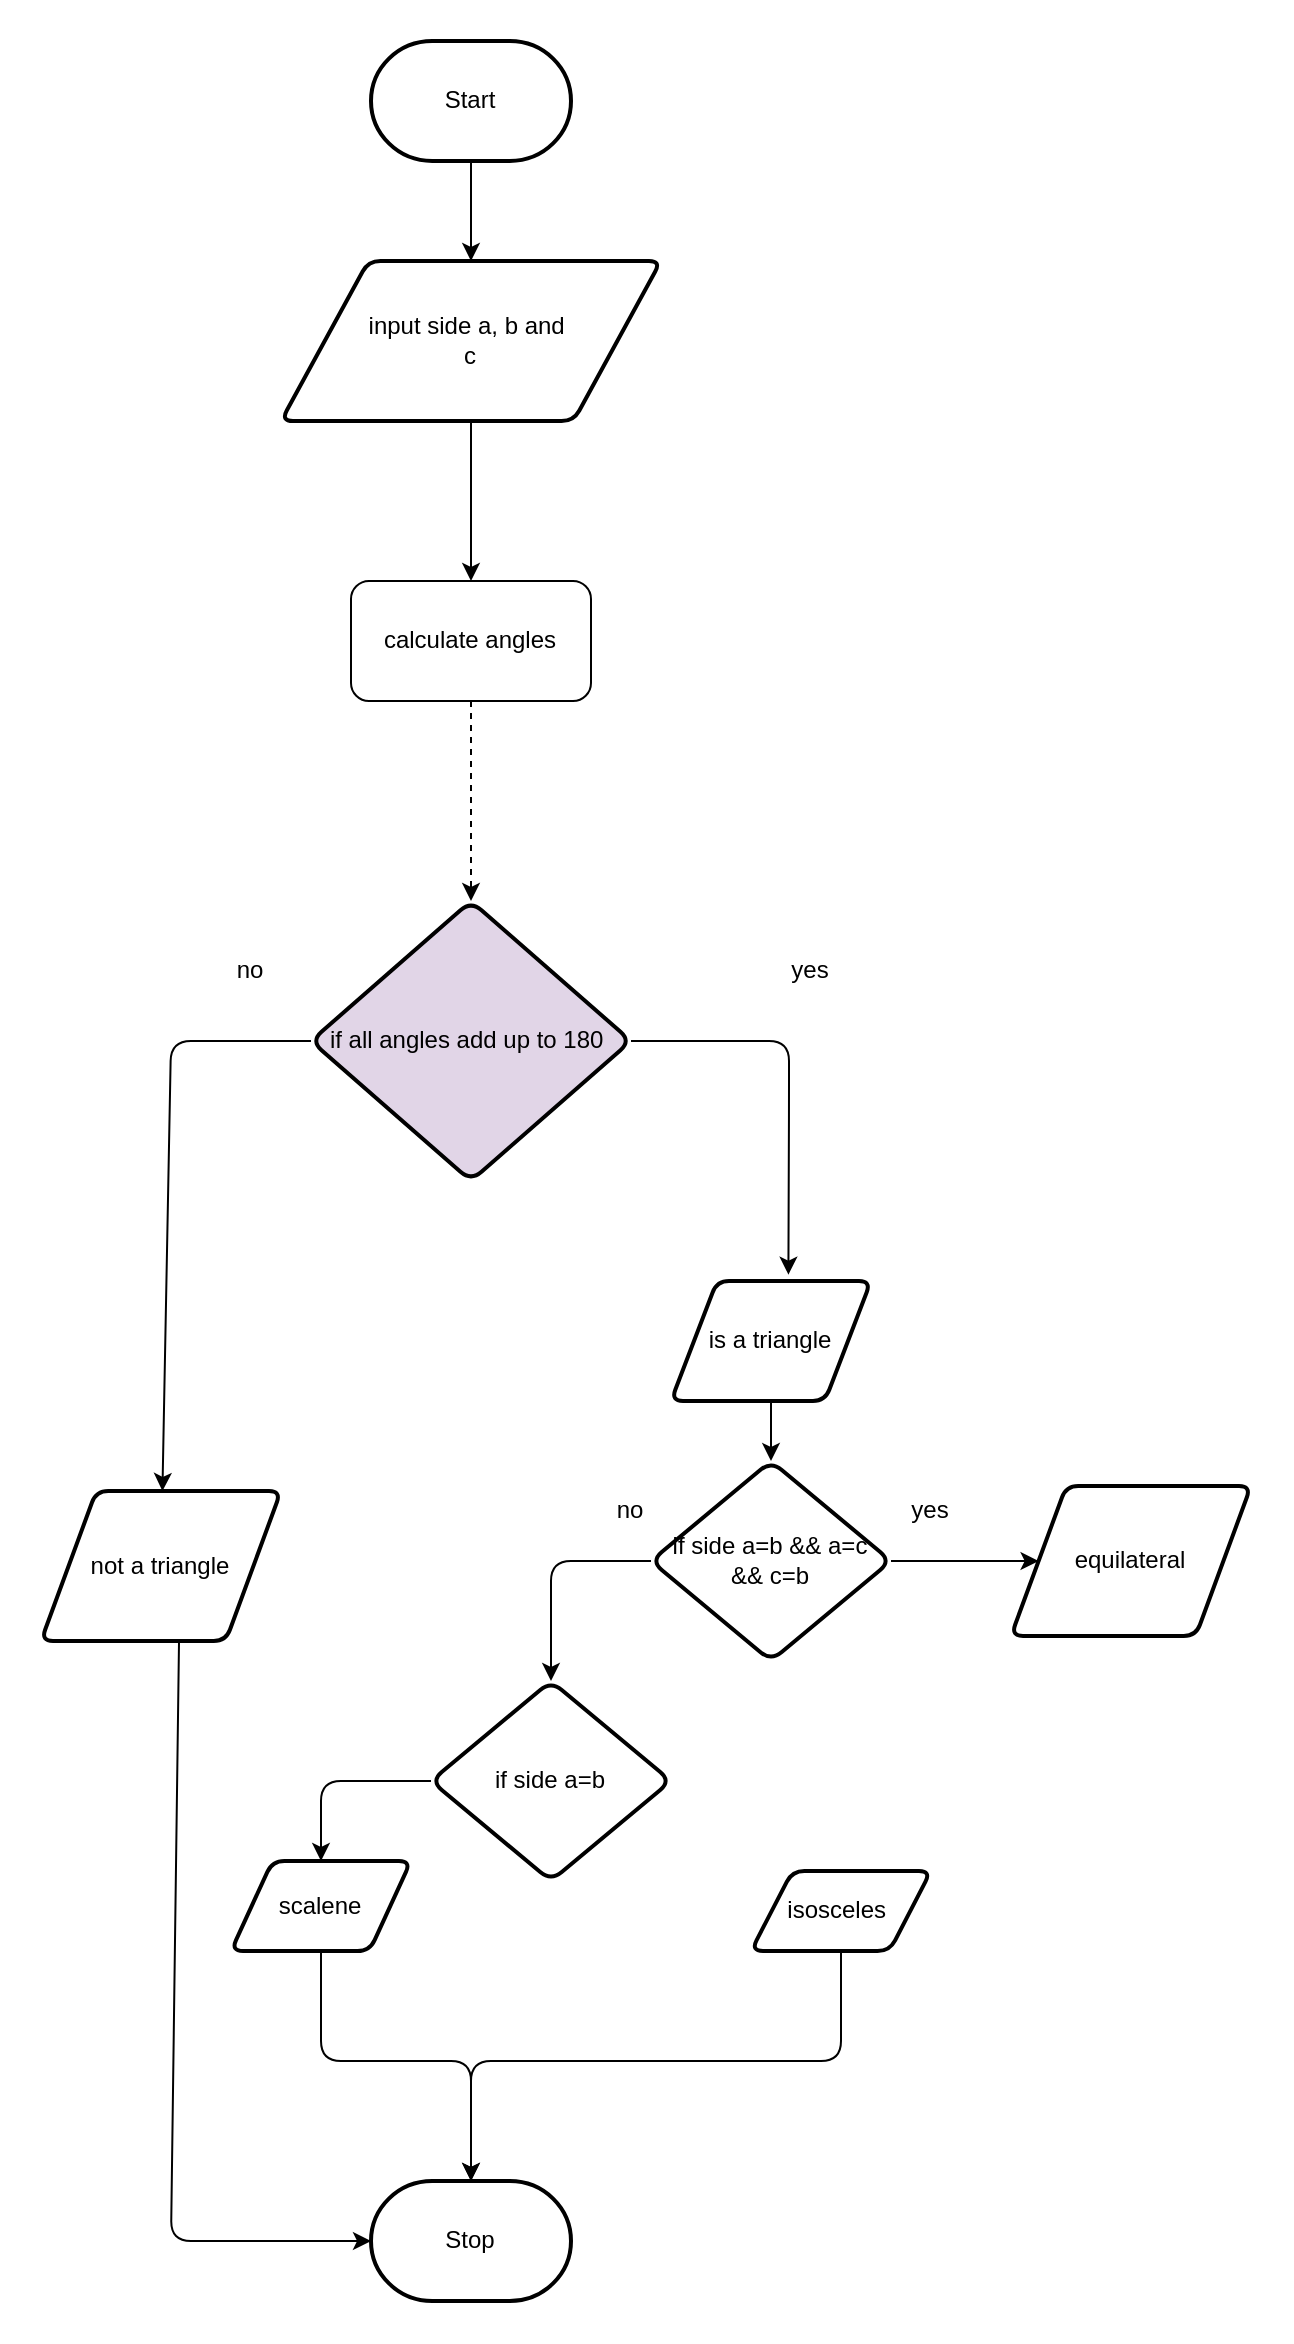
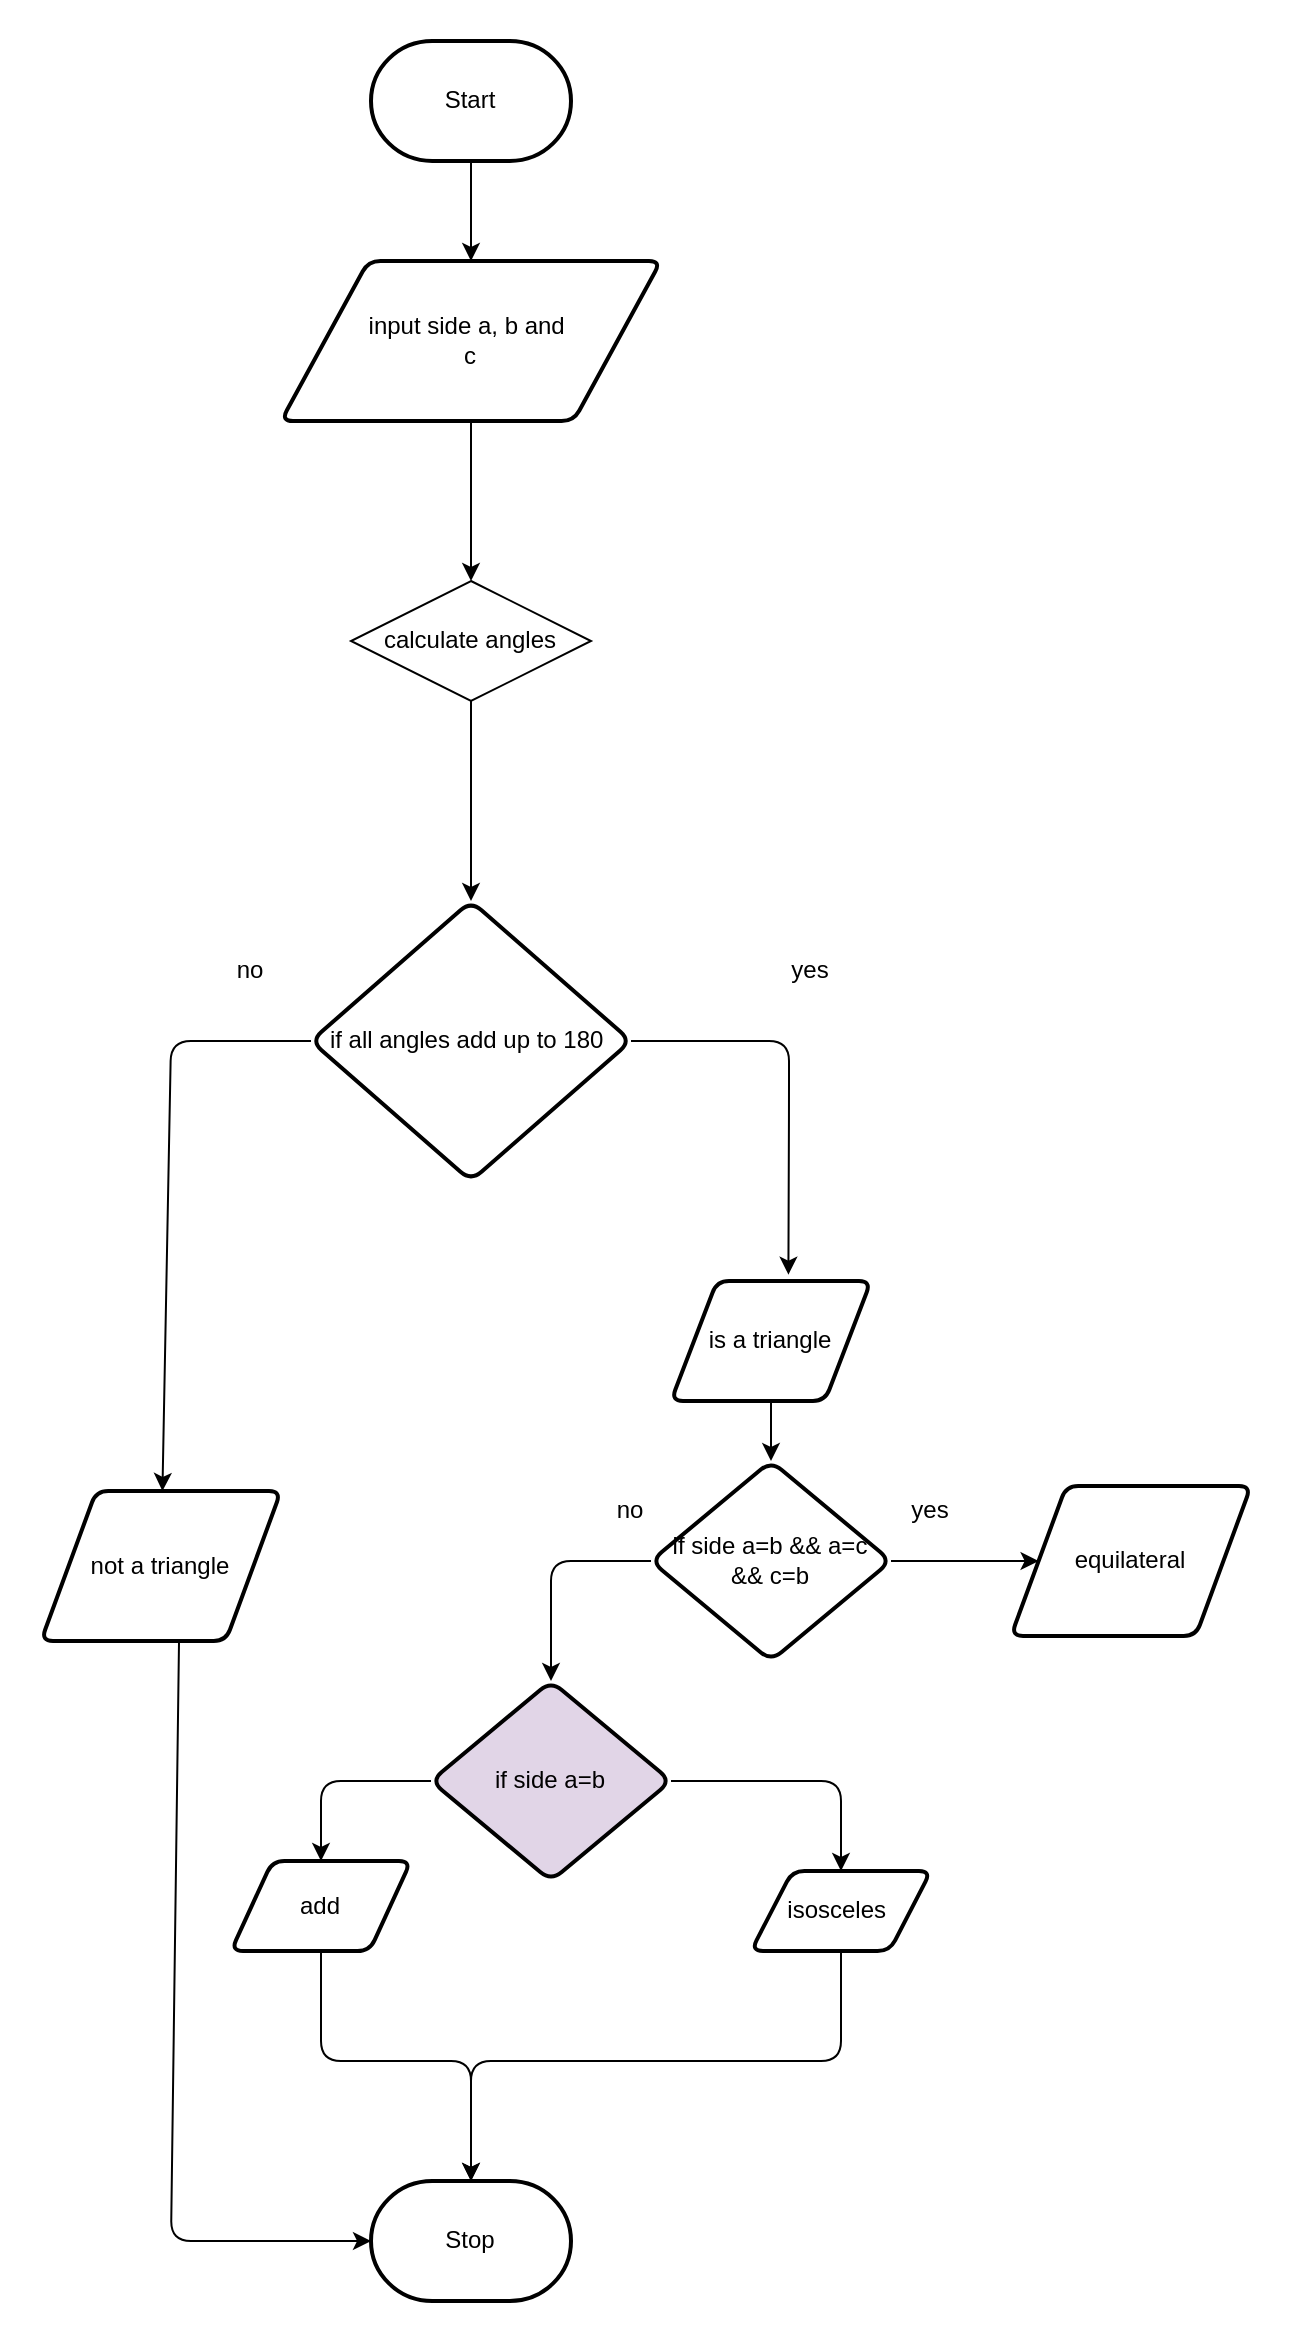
  <mxCell id="0" />
  <mxCell id="1" parent="0" />
  <mxCell id="2" style="edgeStyle=none;html=1;" edge="1" parent="1" source="3" target="5"><mxGeometry relative="1" as="geometry" /></mxCell>
  <mxCell id="3" value="Start" style="strokeWidth=2;html=1;shape=mxgraph.flowchart.terminator;whiteSpace=wrap;" vertex="1" parent="1"><mxGeometry x="185" y="20" width="100" height="60" as="geometry" /></mxCell>
  <mxCell id="4" style="edgeStyle=none;html=1;entryX=0.5;entryY=0;entryDx=0;entryDy=0;" edge="1" parent="1" source="5" target="17"><mxGeometry relative="1" as="geometry"><mxPoint x="235" y="270" as="targetPoint" /></mxGeometry></mxCell>
  <mxCell id="5" value="input side a, b and&amp;nbsp;&lt;br&gt;c" style="shape=parallelogram;html=1;strokeWidth=2;perimeter=parallelogramPerimeter;whiteSpace=wrap;rounded=1;arcSize=12;size=0.23;" vertex="1" parent="1"><mxGeometry x="140" y="130" width="190" height="80" as="geometry" /></mxCell>
  <mxCell id="6" value="Stop" style="strokeWidth=2;html=1;shape=mxgraph.flowchart.terminator;whiteSpace=wrap;" vertex="1" parent="1"><mxGeometry x="185" y="1090" width="100" height="60" as="geometry" /></mxCell>
- <mxCell id="7" value="if all angles add up to 180&amp;nbsp;" style="rhombus;whiteSpace=wrap;html=1;rounded=1;arcSize=14;strokeWidth=2;fillColor=#e1d5e7;" vertex="1" parent="1"><mxGeometry x="155" y="450" width="160" height="140" as="geometry" /></mxCell>
+ <mxCell id="7" value="if all angles add up to 180&amp;nbsp;" style="rhombus;whiteSpace=wrap;html=1;rounded=1;arcSize=14;strokeWidth=2;" vertex="1" parent="1"><mxGeometry x="155" y="450" width="160" height="140" as="geometry" /></mxCell>
  <mxCell id="8" value="" style="edgeStyle=none;html=1;" edge="1" parent="1" source="9" target="20"><mxGeometry relative="1" as="geometry" /></mxCell>
  <mxCell id="9" value="is a triangle" style="shape=parallelogram;html=1;strokeWidth=2;perimeter=parallelogramPerimeter;whiteSpace=wrap;rounded=1;arcSize=12;size=0.23;" vertex="1" parent="1"><mxGeometry x="335" y="640" width="100" height="60" as="geometry" /></mxCell>
  <mxCell id="10" value="" style="endArrow=classic;html=1;exitX=0;exitY=0.5;exitDx=0;exitDy=0;" edge="1" parent="1" source="7" target="15"><mxGeometry width="50" height="50" relative="1" as="geometry"><mxPoint x="155" y="510" as="sourcePoint" /><mxPoint x="75" y="590" as="targetPoint" /><Array as="points"><mxPoint x="85" y="520" /></Array></mxGeometry></mxCell>
  <mxCell id="11" value="" style="endArrow=classic;html=1;entryX=0.587;entryY=-0.053;entryDx=0;entryDy=0;entryPerimeter=0;exitX=1;exitY=0.5;exitDx=0;exitDy=0;" edge="1" parent="1" source="7" target="9"><mxGeometry width="50" height="50" relative="1" as="geometry"><mxPoint x="395" y="510" as="sourcePoint" /><mxPoint x="165" y="600" as="targetPoint" /><Array as="points"><mxPoint x="394" y="520" /><mxPoint x="394" y="550" /></Array></mxGeometry></mxCell>
  <mxCell id="12" value="yes" style="text;html=1;strokeColor=none;fillColor=none;align=center;verticalAlign=middle;whiteSpace=wrap;rounded=0;" vertex="1" parent="1"><mxGeometry x="375" y="470" width="60" height="30" as="geometry" /></mxCell>
  <mxCell id="13" value="no" style="text;html=1;strokeColor=none;fillColor=none;align=center;verticalAlign=middle;whiteSpace=wrap;rounded=0;" vertex="1" parent="1"><mxGeometry x="95" y="470" width="60" height="30" as="geometry" /></mxCell>
  <mxCell id="14" value="" style="edgeStyle=none;html=1;entryX=0;entryY=0.5;entryDx=0;entryDy=0;entryPerimeter=0;exitX=0.575;exitY=1.008;exitDx=0;exitDy=0;exitPerimeter=0;" edge="1" parent="1" source="15" target="6"><mxGeometry relative="1" as="geometry"><mxPoint x="85" y="817.5" as="targetPoint" /><Array as="points"><mxPoint x="85" y="1120" /></Array><mxPoint x="80" y="700" as="sourcePoint" /></mxGeometry></mxCell>
  <mxCell id="15" value="not a triangle" style="shape=parallelogram;html=1;strokeWidth=2;perimeter=parallelogramPerimeter;whiteSpace=wrap;rounded=1;arcSize=12;size=0.23;" vertex="1" parent="1"><mxGeometry x="20" y="745" width="120" height="75" as="geometry" /></mxCell>
- <mxCell id="16" value="" style="edgeStyle=none;html=1;dashed=1;" edge="1" parent="1" source="17" target="7"><mxGeometry relative="1" as="geometry" /></mxCell>
- <mxCell id="17" value="calculate angles" style="rounded=1;whiteSpace=wrap;html=1;" vertex="1" parent="1"><mxGeometry x="175" y="290" width="120" height="60" as="geometry" /></mxCell>
+ <mxCell id="16" value="" style="edgeStyle=none;html=1;" edge="1" parent="1" source="17" target="7"><mxGeometry relative="1" as="geometry" /></mxCell>
+ <mxCell id="17" value="calculate angles" style="rhombus;whiteSpace=wrap;html=1;" vertex="1" parent="1"><mxGeometry x="175" y="290" width="120" height="60" as="geometry" /></mxCell>
  <mxCell id="18" value="" style="edgeStyle=none;html=1;" edge="1" parent="1" source="20"><mxGeometry relative="1" as="geometry"><mxPoint x="275" y="840" as="targetPoint" /><Array as="points"><mxPoint x="275" y="780" /></Array></mxGeometry></mxCell>
  <mxCell id="19" value="" style="edgeStyle=none;html=1;entryX=0;entryY=0.5;entryDx=0;entryDy=0;" edge="1" parent="1" source="20" target="23"><mxGeometry relative="1" as="geometry"><mxPoint x="545" y="780" as="targetPoint" /></mxGeometry></mxCell>
  <mxCell id="20" value="if side a=b &amp;amp;&amp;amp; a=c&lt;br&gt;&amp;amp;&amp;amp; c=b" style="rhombus;whiteSpace=wrap;html=1;rounded=1;arcSize=14;strokeWidth=2;" vertex="1" parent="1"><mxGeometry x="325" y="730" width="120" height="100" as="geometry" /></mxCell>
  <mxCell id="21" value="no" style="text;html=1;strokeColor=none;fillColor=none;align=center;verticalAlign=middle;whiteSpace=wrap;rounded=0;" vertex="1" parent="1"><mxGeometry x="285" y="740" width="60" height="30" as="geometry" /></mxCell>
  <mxCell id="22" value="yes" style="text;html=1;strokeColor=none;fillColor=none;align=center;verticalAlign=middle;whiteSpace=wrap;rounded=0;" vertex="1" parent="1"><mxGeometry x="435" y="740" width="60" height="30" as="geometry" /></mxCell>
  <mxCell id="23" value="equilateral" style="shape=parallelogram;html=1;strokeWidth=2;perimeter=parallelogramPerimeter;whiteSpace=wrap;rounded=1;arcSize=12;size=0.23;" vertex="1" parent="1"><mxGeometry x="505" y="742.5" width="120" height="75" as="geometry" /></mxCell>
  <mxCell id="24" value="" style="edgeStyle=none;html=1;" edge="1" parent="1" source="26" target="28"><mxGeometry relative="1" as="geometry"><Array as="points"><mxPoint x="160" y="890" /></Array></mxGeometry></mxCell>
- <mxCell id="26" value="if side a=b" style="rhombus;whiteSpace=wrap;html=1;rounded=1;arcSize=14;strokeWidth=2;" vertex="1" parent="1"><mxGeometry x="215" y="840" width="120" height="100" as="geometry" /></mxCell>
+ <mxCell id="25" value="" style="edgeStyle=none;html=1;" edge="1" parent="1" source="26" target="30"><mxGeometry relative="1" as="geometry"><Array as="points"><mxPoint x="420" y="890" /></Array></mxGeometry></mxCell>
+ <mxCell id="26" value="if side a=b" style="rhombus;whiteSpace=wrap;html=1;rounded=1;arcSize=14;strokeWidth=2;fillColor=#e1d5e7;" vertex="1" parent="1"><mxGeometry x="215" y="840" width="120" height="100" as="geometry" /></mxCell>
  <mxCell id="27" value="" style="edgeStyle=none;html=1;" edge="1" parent="1" source="28" target="6"><mxGeometry relative="1" as="geometry"><Array as="points"><mxPoint x="160" y="1030" /><mxPoint x="235" y="1030" /></Array></mxGeometry></mxCell>
- <mxCell id="28" value="scalene" style="shape=parallelogram;html=1;strokeWidth=2;perimeter=parallelogramPerimeter;whiteSpace=wrap;rounded=1;arcSize=12;size=0.23;" vertex="1" parent="1"><mxGeometry x="115" y="930" width="90" height="45" as="geometry" /></mxCell>
+ <mxCell id="28" value="add" style="shape=parallelogram;html=1;strokeWidth=2;perimeter=parallelogramPerimeter;whiteSpace=wrap;rounded=1;arcSize=12;size=0.23;" vertex="1" parent="1"><mxGeometry x="115" y="930" width="90" height="45" as="geometry" /></mxCell>
  <mxCell id="29" value="" style="edgeStyle=none;html=1;entryX=0.5;entryY=0;entryDx=0;entryDy=0;entryPerimeter=0;" edge="1" parent="1" source="30" target="6"><mxGeometry relative="1" as="geometry"><Array as="points"><mxPoint x="420" y="1030" /><mxPoint x="235" y="1030" /></Array></mxGeometry></mxCell>
  <mxCell id="30" value="isosceles&amp;nbsp;" style="shape=parallelogram;html=1;strokeWidth=2;perimeter=parallelogramPerimeter;whiteSpace=wrap;rounded=1;arcSize=12;size=0.23;" vertex="1" parent="1"><mxGeometry x="375" y="935" width="90" height="40" as="geometry" /></mxCell>
